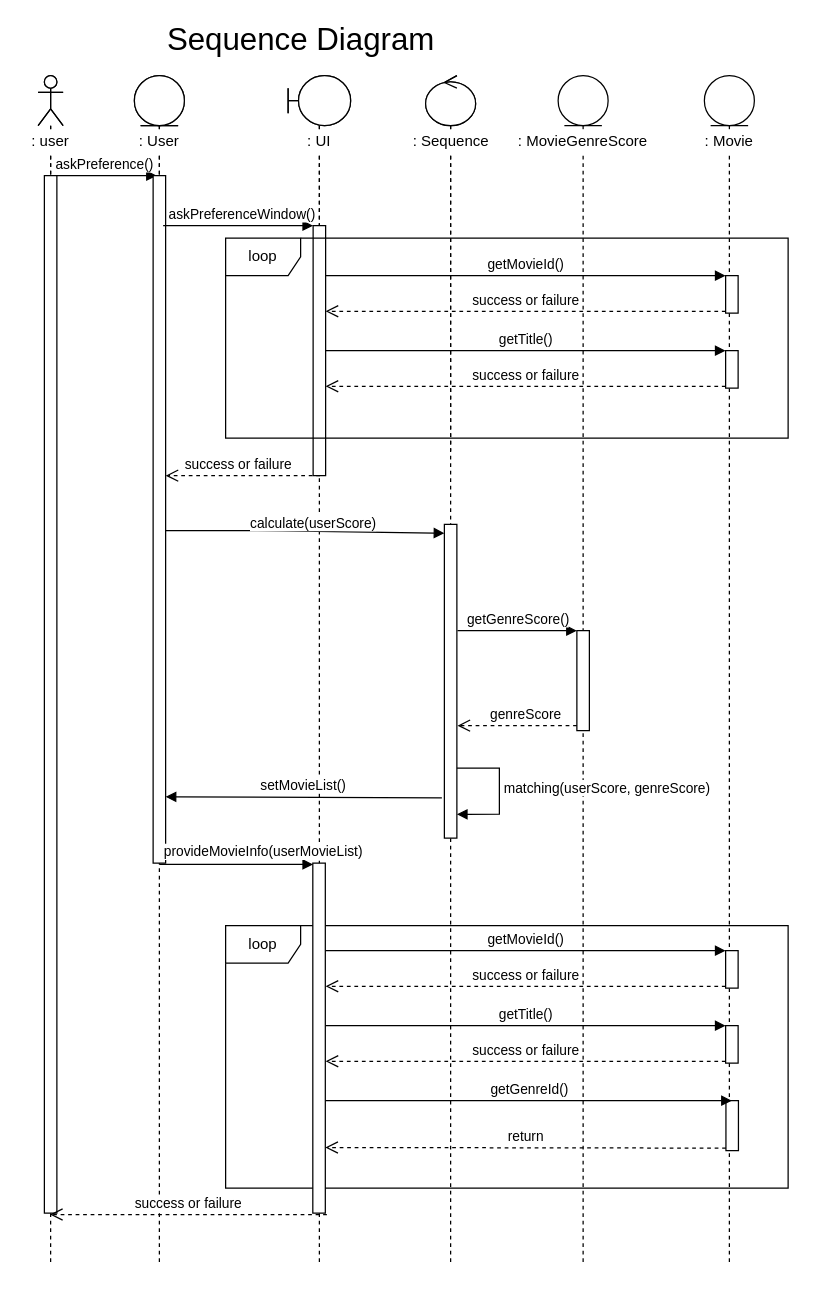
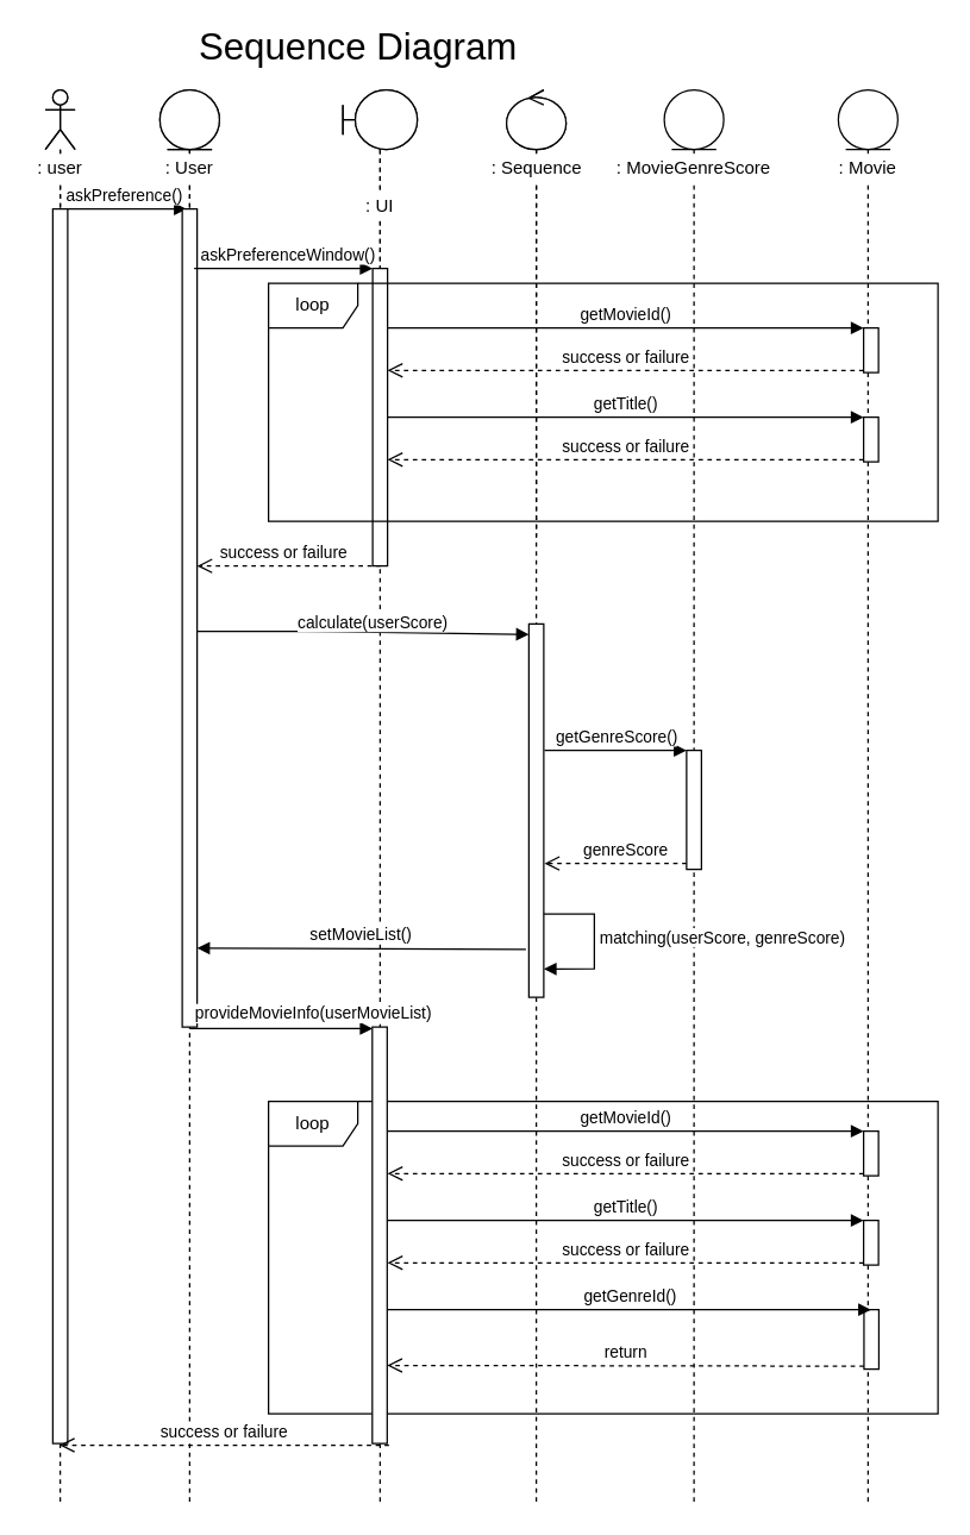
  <mxCell id="0" />
  <mxCell id="1" parent="0" />
  <mxCell id="2" value="loop" style="shape=umlFrame;whiteSpace=wrap;html=1;fillColor=#FFFFFF;" parent="1" vertex="1"><mxGeometry x="180" y="740" width="450" height="210" as="geometry" /></mxCell>
  <mxCell id="3" value="" style="shape=umlLifeline;participant=umlEntity;perimeter=lifelinePerimeter;whiteSpace=wrap;html=1;container=1;collapsible=0;recursiveResize=0;verticalAlign=top;spacingTop=36;outlineConnect=0;fillColor=#FFFFFF;" parent="1" vertex="1"><mxGeometry x="563" y="60" width="40" height="950" as="geometry" /></mxCell>
  <mxCell id="4" value="" style="html=1;points=[];perimeter=orthogonalPerimeter;" parent="3" vertex="1"><mxGeometry x="17.25" y="820" width="10" height="40" as="geometry" /></mxCell>
  <mxCell id="5" value="getGenreId()" style="html=1;verticalAlign=bottom;endArrow=block;" parent="3" source="20" edge="1"><mxGeometry relative="1" as="geometry"><mxPoint x="-313.25" y="810" as="sourcePoint" /><mxPoint x="22" y="820" as="targetPoint" /></mxGeometry></mxCell>
  <mxCell id="6" value="" style="shape=umlLifeline;participant=umlControl;perimeter=lifelinePerimeter;whiteSpace=wrap;html=1;container=1;collapsible=0;recursiveResize=0;verticalAlign=top;spacingTop=36;outlineConnect=0;fillColor=#FFFFFF;" parent="1" vertex="1"><mxGeometry x="340" y="60" width="40" height="300" as="geometry" /></mxCell>
  <mxCell id="7" value="" style="shape=umlLifeline;participant=umlActor;perimeter=lifelinePerimeter;whiteSpace=wrap;html=1;container=1;collapsible=0;recursiveResize=0;verticalAlign=top;spacingTop=36;outlineConnect=0;" parent="1" vertex="1"><mxGeometry x="30" y="60" width="20" height="300" as="geometry" /></mxCell>
  <mxCell id="8" value="" style="shape=umlLifeline;participant=umlBoundary;perimeter=lifelinePerimeter;whiteSpace=wrap;html=1;container=1;collapsible=0;recursiveResize=0;verticalAlign=top;spacingTop=36;outlineConnect=0;size=40;" parent="1" vertex="1"><mxGeometry x="230" y="60" width="50" height="300" as="geometry" /></mxCell>
  <mxCell id="9" value="askPreference()" style="html=1;verticalAlign=bottom;endArrow=block;" parent="1" source="7" edge="1"><mxGeometry width="80" relative="1" as="geometry"><mxPoint x="40" y="140" as="sourcePoint" /><mxPoint x="125" y="140" as="targetPoint" /></mxGeometry></mxCell>
  <mxCell id="10" value=": Movie" style="text;html=1;align=center;verticalAlign=middle;whiteSpace=wrap;rounded=0;fillColor=#FFFFFF;" parent="1" vertex="1"><mxGeometry x="560" y="103" width="46" height="20" as="geometry" /></mxCell>
  <mxCell id="11" value="" style="shape=umlLifeline;participant=umlEntity;perimeter=lifelinePerimeter;whiteSpace=wrap;html=1;container=1;collapsible=0;recursiveResize=0;verticalAlign=top;spacingTop=36;outlineConnect=0;fillColor=#FFFFFF;" parent="1" vertex="1"><mxGeometry x="107" y="60" width="40" height="300" as="geometry" /></mxCell>
  <mxCell id="12" value="" style="shape=umlLifeline;participant=umlEntity;perimeter=lifelinePerimeter;whiteSpace=wrap;html=1;container=1;collapsible=0;recursiveResize=0;verticalAlign=top;spacingTop=36;outlineConnect=0;fillColor=#FFFFFF;" parent="1" vertex="1"><mxGeometry x="446" y="60" width="40" height="950" as="geometry" /></mxCell>
  <mxCell id="13" value="" style="html=1;points=[];perimeter=orthogonalPerimeter;fillColor=#FFFFFF;" parent="12" vertex="1"><mxGeometry x="15" y="444" width="10" height="80" as="geometry" /></mxCell>
  <mxCell id="14" value="" style="shape=umlLifeline;participant=umlActor;perimeter=lifelinePerimeter;whiteSpace=wrap;html=1;container=1;collapsible=0;recursiveResize=0;verticalAlign=top;spacingTop=36;outlineConnect=0;" parent="12" vertex="1"><mxGeometry x="-416" width="20" height="950" as="geometry" /></mxCell>
  <mxCell id="15" value="" style="html=1;points=[];perimeter=orthogonalPerimeter;fillColor=#FFFFFF;" parent="14" vertex="1"><mxGeometry x="5" y="80" width="10" height="830" as="geometry" /></mxCell>
  <mxCell id="16" value="" style="shape=umlLifeline;participant=umlEntity;perimeter=lifelinePerimeter;whiteSpace=wrap;html=1;container=1;collapsible=0;recursiveResize=0;verticalAlign=top;spacingTop=36;outlineConnect=0;fillColor=#FFFFFF;" parent="12" vertex="1"><mxGeometry x="-339" width="40" height="950" as="geometry" /></mxCell>
  <mxCell id="17" value="" style="html=1;points=[];perimeter=orthogonalPerimeter;fillColor=#FFFFFF;" parent="16" vertex="1"><mxGeometry x="15" y="80" width="10" height="550" as="geometry" /></mxCell>
  <mxCell id="18" value="" style="shape=umlLifeline;participant=umlBoundary;perimeter=lifelinePerimeter;whiteSpace=wrap;html=1;container=1;collapsible=0;recursiveResize=0;verticalAlign=top;spacingTop=36;outlineConnect=0;size=40;" parent="12" vertex="1"><mxGeometry x="-216" width="50" height="950" as="geometry" /></mxCell>
  <mxCell id="19" value="" style="html=1;points=[];perimeter=orthogonalPerimeter;fillColor=#FFFFFF;" parent="18" vertex="1"><mxGeometry x="20" y="120" width="10" height="200" as="geometry" /></mxCell>
  <mxCell id="20" value="" style="html=1;points=[];perimeter=orthogonalPerimeter;" parent="18" vertex="1"><mxGeometry x="19.75" y="630" width="10" height="280" as="geometry" /></mxCell>
  <mxCell id="21" value="" style="shape=umlLifeline;participant=umlControl;perimeter=lifelinePerimeter;whiteSpace=wrap;html=1;container=1;collapsible=0;recursiveResize=0;verticalAlign=top;spacingTop=36;outlineConnect=0;fillColor=#FFFFFF;" parent="12" vertex="1"><mxGeometry x="-106" width="40" height="950" as="geometry" /></mxCell>
  <mxCell id="22" value="" style="html=1;points=[];perimeter=orthogonalPerimeter;fillColor=#FFFFFF;" parent="21" vertex="1"><mxGeometry x="15" y="359" width="10" height="251" as="geometry" /></mxCell>
  <mxCell id="23" value="askPreferenceWindow()" style="html=1;verticalAlign=bottom;endArrow=block;entryX=0;entryY=0;" parent="12" target="19" edge="1"><mxGeometry x="0.028" relative="1" as="geometry"><mxPoint x="-316" y="120" as="sourcePoint" /><mxPoint x="1" as="offset" /></mxGeometry></mxCell>
  <mxCell id="24" value="success or failure" style="html=1;verticalAlign=bottom;endArrow=open;dashed=1;endSize=8;exitX=0;exitY=0.95;" parent="12" edge="1"><mxGeometry x="0.061" relative="1" as="geometry"><mxPoint x="-314" y="320" as="targetPoint" /><mxPoint x="-190.5" y="320" as="sourcePoint" /><mxPoint as="offset" /></mxGeometry></mxCell>
  <mxCell id="25" value="setMovieList()" style="html=1;verticalAlign=bottom;endArrow=block;exitX=-0.2;exitY=0.872;exitDx=0;exitDy=0;exitPerimeter=0;" parent="12" source="22" edge="1"><mxGeometry width="80" relative="1" as="geometry"><mxPoint x="-96" y="577" as="sourcePoint" /><mxPoint x="-314" y="577" as="targetPoint" /></mxGeometry></mxCell>
  <mxCell id="26" value="success or failure" style="html=1;verticalAlign=bottom;endArrow=open;dashed=1;endSize=8;exitX=1.125;exitY=1.004;exitDx=0;exitDy=0;exitPerimeter=0;" parent="12" source="20" target="14" edge="1"><mxGeometry relative="1" as="geometry"><mxPoint x="-186" y="880" as="sourcePoint" /><mxPoint x="-266" y="880" as="targetPoint" /></mxGeometry></mxCell>
  <mxCell id="27" value=": MovieGenreScore" style="text;html=1;align=center;verticalAlign=middle;whiteSpace=wrap;rounded=0;fillColor=#FFFFFF;" parent="1" vertex="1"><mxGeometry x="406" y="103" width="120" height="20" as="geometry" /></mxCell>
- <mxCell id="28" value=": UI" style="text;html=1;align=center;verticalAlign=middle;whiteSpace=wrap;rounded=0;fillColor=#FFFFFF;" parent="1" vertex="1"><mxGeometry x="235" y="103" width="40" height="20" as="geometry" /></mxCell>
+ <mxCell id="28" value=": UI" style="text;html=1;align=center;verticalAlign=middle;whiteSpace=wrap;rounded=0;fillColor=#FFFFFF;" parent="1" vertex="1"><mxGeometry x="235" y="128" width="40" height="20" as="geometry" /></mxCell>
  <mxCell id="29" value=": User" style="text;html=1;align=center;verticalAlign=middle;whiteSpace=wrap;rounded=0;fillColor=#FFFFFF;" parent="1" vertex="1"><mxGeometry x="107" y="103" width="40" height="20" as="geometry" /></mxCell>
  <mxCell id="30" value="getGenreScore()" style="html=1;verticalAlign=bottom;endArrow=block;entryX=0;entryY=0;" parent="1" target="13" edge="1"><mxGeometry relative="1" as="geometry"><mxPoint x="365.5" y="504" as="sourcePoint" /></mxGeometry></mxCell>
  <mxCell id="31" value="genreScore" style="html=1;verticalAlign=bottom;endArrow=open;dashed=1;endSize=8;exitX=0;exitY=0.95;" parent="1" source="13" edge="1"><mxGeometry x="-0.141" relative="1" as="geometry"><mxPoint x="365.5" y="580" as="targetPoint" /><mxPoint as="offset" /></mxGeometry></mxCell>
  <mxCell id="32" value="matching(userScore, genreScore)" style="edgeStyle=orthogonalEdgeStyle;html=1;align=left;spacingLeft=2;endArrow=block;rounded=0;entryX=1;entryY=0.924;entryDx=0;entryDy=0;entryPerimeter=0;" parent="1" target="22" edge="1"><mxGeometry x="-0.038" relative="1" as="geometry"><mxPoint x="365" y="614" as="sourcePoint" /><Array as="points"><mxPoint x="399" y="614" /><mxPoint x="399" y="650" /></Array><mxPoint x="373.5" y="634" as="targetPoint" /><mxPoint as="offset" /></mxGeometry></mxCell>
  <mxCell id="33" value="calculate(userScore)" style="html=1;verticalAlign=bottom;endArrow=block;entryX=0;entryY=0.028;entryDx=0;entryDy=0;entryPerimeter=0;" parent="1" target="22" edge="1"><mxGeometry x="0.059" y="-2" width="80" relative="1" as="geometry"><mxPoint x="132" y="424" as="sourcePoint" /><mxPoint x="350" y="424" as="targetPoint" /><Array as="points"><mxPoint x="215.5" y="424" /></Array><mxPoint as="offset" /></mxGeometry></mxCell>
  <mxCell id="34" value="loop" style="shape=umlFrame;whiteSpace=wrap;html=1;fillColor=#FFFFFF;" parent="1" vertex="1"><mxGeometry x="180" y="190" width="450" height="160" as="geometry" /></mxCell>
  <mxCell id="35" value="" style="html=1;points=[];perimeter=orthogonalPerimeter;fillColor=#FFFFFF;" parent="1" vertex="1"><mxGeometry x="580" y="220" width="10" height="30" as="geometry" /></mxCell>
  <mxCell id="36" value="getMovieId()" style="html=1;verticalAlign=bottom;endArrow=block;entryX=0;entryY=0;" parent="1" source="19" target="35" edge="1"><mxGeometry relative="1" as="geometry"><mxPoint x="510" y="220" as="sourcePoint" /></mxGeometry></mxCell>
  <mxCell id="37" value="success or failure" style="html=1;verticalAlign=bottom;endArrow=open;dashed=1;endSize=8;exitX=0;exitY=0.95;" parent="1" source="35" target="19" edge="1"><mxGeometry relative="1" as="geometry"><mxPoint x="510" y="296" as="targetPoint" /><mxPoint as="offset" /></mxGeometry></mxCell>
  <mxCell id="38" value="&lt;font style=&quot;font-size: 25px&quot;&gt;Sequence Diagram&lt;/font&gt;" style="text;html=1;align=center;verticalAlign=middle;resizable=0;points=[];autosize=1;strokeColor=none;" parent="1" vertex="1"><mxGeometry x="125" y="20" width="230" height="20" as="geometry" /></mxCell>
  <mxCell id="39" value=": user" style="text;html=1;align=center;verticalAlign=middle;whiteSpace=wrap;rounded=0;fillColor=#FFFFFF;" parent="1" vertex="1"><mxGeometry x="20" y="103" width="40" height="20" as="geometry" /></mxCell>
  <mxCell id="40" value=": Sequence" style="text;html=1;align=center;verticalAlign=middle;whiteSpace=wrap;rounded=0;fillColor=#FFFFFF;" parent="1" vertex="1"><mxGeometry x="318.5" y="103" width="83" height="20" as="geometry" /></mxCell>
  <mxCell id="41" value="provideMovieInfo(userMovieList)" style="html=1;verticalAlign=bottom;endArrow=block;" parent="1" edge="1"><mxGeometry x="0.35" y="1" width="80" relative="1" as="geometry"><mxPoint x="127" y="691" as="sourcePoint" /><mxPoint x="250" y="691" as="targetPoint" /><mxPoint as="offset" /></mxGeometry></mxCell>
  <mxCell id="42" value="return" style="html=1;verticalAlign=bottom;endArrow=open;dashed=1;endSize=8;exitX=0;exitY=0.95;" parent="1" source="4" edge="1"><mxGeometry relative="1" as="geometry"><mxPoint x="259.75" y="917.5" as="targetPoint" /></mxGeometry></mxCell>
  <mxCell id="43" value="" style="html=1;points=[];perimeter=orthogonalPerimeter;fillColor=#FFFFFF;" parent="1" vertex="1"><mxGeometry x="580" y="280" width="10" height="30" as="geometry" /></mxCell>
  <mxCell id="44" value="getTitle()" style="html=1;verticalAlign=bottom;endArrow=block;entryX=0;entryY=0;" parent="1" target="43" edge="1"><mxGeometry relative="1" as="geometry"><mxPoint x="260" y="280" as="sourcePoint" /></mxGeometry></mxCell>
  <mxCell id="45" value="success or failure" style="html=1;verticalAlign=bottom;endArrow=open;dashed=1;endSize=8;exitX=0;exitY=0.95;" parent="1" source="43" edge="1"><mxGeometry relative="1" as="geometry"><mxPoint x="260" y="308.5" as="targetPoint" /><mxPoint as="offset" /></mxGeometry></mxCell>
  <mxCell id="46" value="" style="html=1;points=[];perimeter=orthogonalPerimeter;fillColor=#FFFFFF;" parent="1" vertex="1"><mxGeometry x="580" y="760" width="10" height="30" as="geometry" /></mxCell>
  <mxCell id="47" value="getMovieId()" style="html=1;verticalAlign=bottom;endArrow=block;entryX=0;entryY=0;" parent="1" target="46" edge="1"><mxGeometry relative="1" as="geometry"><mxPoint x="260" y="760" as="sourcePoint" /></mxGeometry></mxCell>
  <mxCell id="48" value="success or failure" style="html=1;verticalAlign=bottom;endArrow=open;dashed=1;endSize=8;exitX=0;exitY=0.95;" parent="1" source="46" edge="1"><mxGeometry relative="1" as="geometry"><mxPoint x="260" y="788.5" as="targetPoint" /><mxPoint as="offset" /></mxGeometry></mxCell>
  <mxCell id="49" value="" style="html=1;points=[];perimeter=orthogonalPerimeter;fillColor=#FFFFFF;" parent="1" vertex="1"><mxGeometry x="580" y="820" width="10" height="30" as="geometry" /></mxCell>
  <mxCell id="50" value="getTitle()" style="html=1;verticalAlign=bottom;endArrow=block;entryX=0;entryY=0;" parent="1" target="49" edge="1"><mxGeometry relative="1" as="geometry"><mxPoint x="260" y="820" as="sourcePoint" /></mxGeometry></mxCell>
  <mxCell id="51" value="success or failure" style="html=1;verticalAlign=bottom;endArrow=open;dashed=1;endSize=8;exitX=0;exitY=0.95;" parent="1" source="49" edge="1"><mxGeometry relative="1" as="geometry"><mxPoint x="260" y="848.5" as="targetPoint" /><mxPoint as="offset" /></mxGeometry></mxCell>
